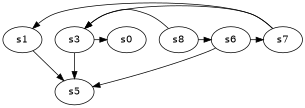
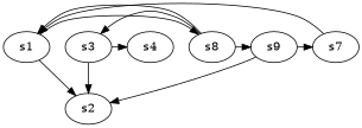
  digraph {
    node [player=0]
    s1
-   s2 [label=s5]
+   s2
    n3 [label=s8 player=1]
    s3 [player=1]
-   s6
-   s0
+   s6 [label=s9]
+   s0 [label=s4]
    s7 [player=1]
    s1 -> s2 [constraint="time % 2 == 0 && time % 5 == 3"]
+   s1 -> n3 [constraint="time % 2 == 0 || time % 4 == 3"]
+   n3 -> s1 [constraint="time % 8 == 4"]
    n3 -> s3 [constraint="time % 4 == 0 || time % 5 == 1"]
    n3 -> s6 [constraint="time % 4 == 1 && time % 5 == 3"]
    s3 -> s2
    s3 -> s0 [constraint="time % 3 == 1 && time % 3 == 2"]
    s6 -> s2 [constraint="time == 4 || time == 8 || time == 13 || time == 17"]
    s6 -> s7 [constraint="time % 6 == 3"]
    s7 -> s1 [constraint="time == 5 || time == 6 || time == 15 || time == 21 || time == 23"]
-   s7 -> s3 [constraint="time == 12"]
  }
